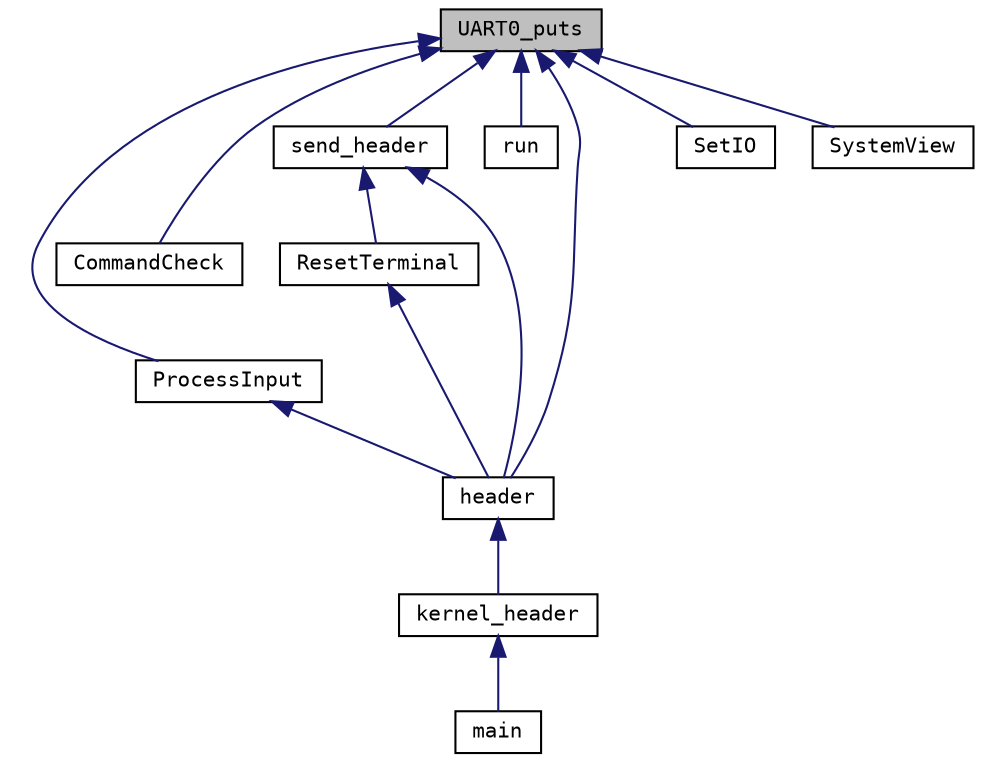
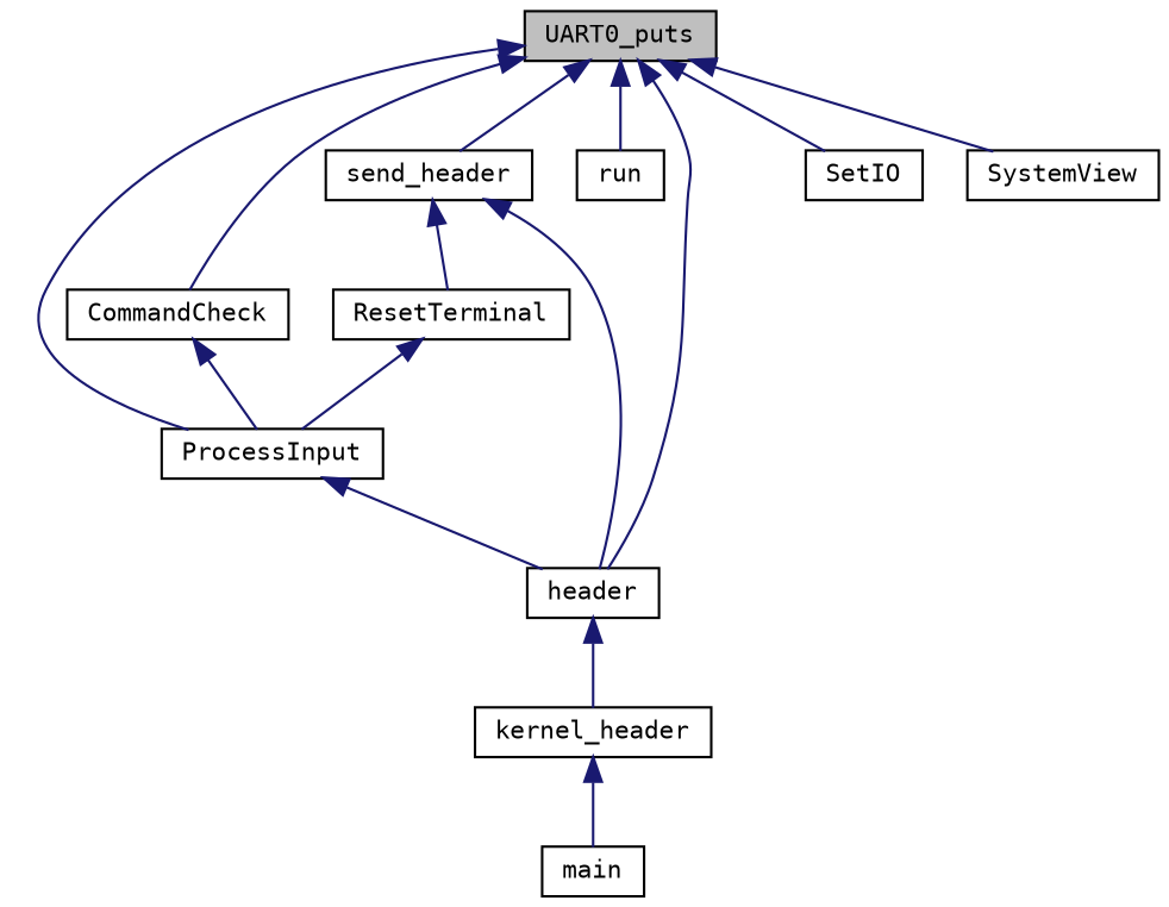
  digraph {
    fontname="DejaVu Sans Mono"
    rankdir=TB
    node [color=black fillcolor=white fontname="DejaVu Sans Mono" fontsize=10 shape=record style=filled]
    edge [color=midnightblue dir=back fontname="DejaVu Sans Mono" fontsize=10 labelfontname=Helvetica labelfontsize=10 style=solid]
    n1 [fillcolor=grey75 fontcolor=black height=0.2 label=UART0_puts width=0.4]
    n2 [height=0.2 label=CommandCheck width=0.4]
    n3 [height=0.2 label=ProcessInput width=0.4]
    n4 [height=0.2 label=header width=0.4]
    n5 [height=0.2 label=run width=0.4]
    n6 [height=0.2 label=send_header width=0.4]
    n7 [height=0.2 label=SetIO width=0.4]
    n8 [height=0.2 label=SystemView width=0.4]
    n9 [height=0.2 label=kernel_header width=0.4]
    n10 [height=0.2 label=ResetTerminal width=0.4]
    n11 [height=0.2 label=main width=0.4]
    n1 -> n2
    n1 -> n3
    n1 -> n4
    n1 -> n5
    n1 -> n6
    n1 -> n7
    n1 -> n8
+   n2 -> n3
    n3 -> n4
    n4 -> n9
    n6 -> n4
    n6 -> n10
    n9 -> n11
-   n10 -> n4
+   n10 -> n3
  }
